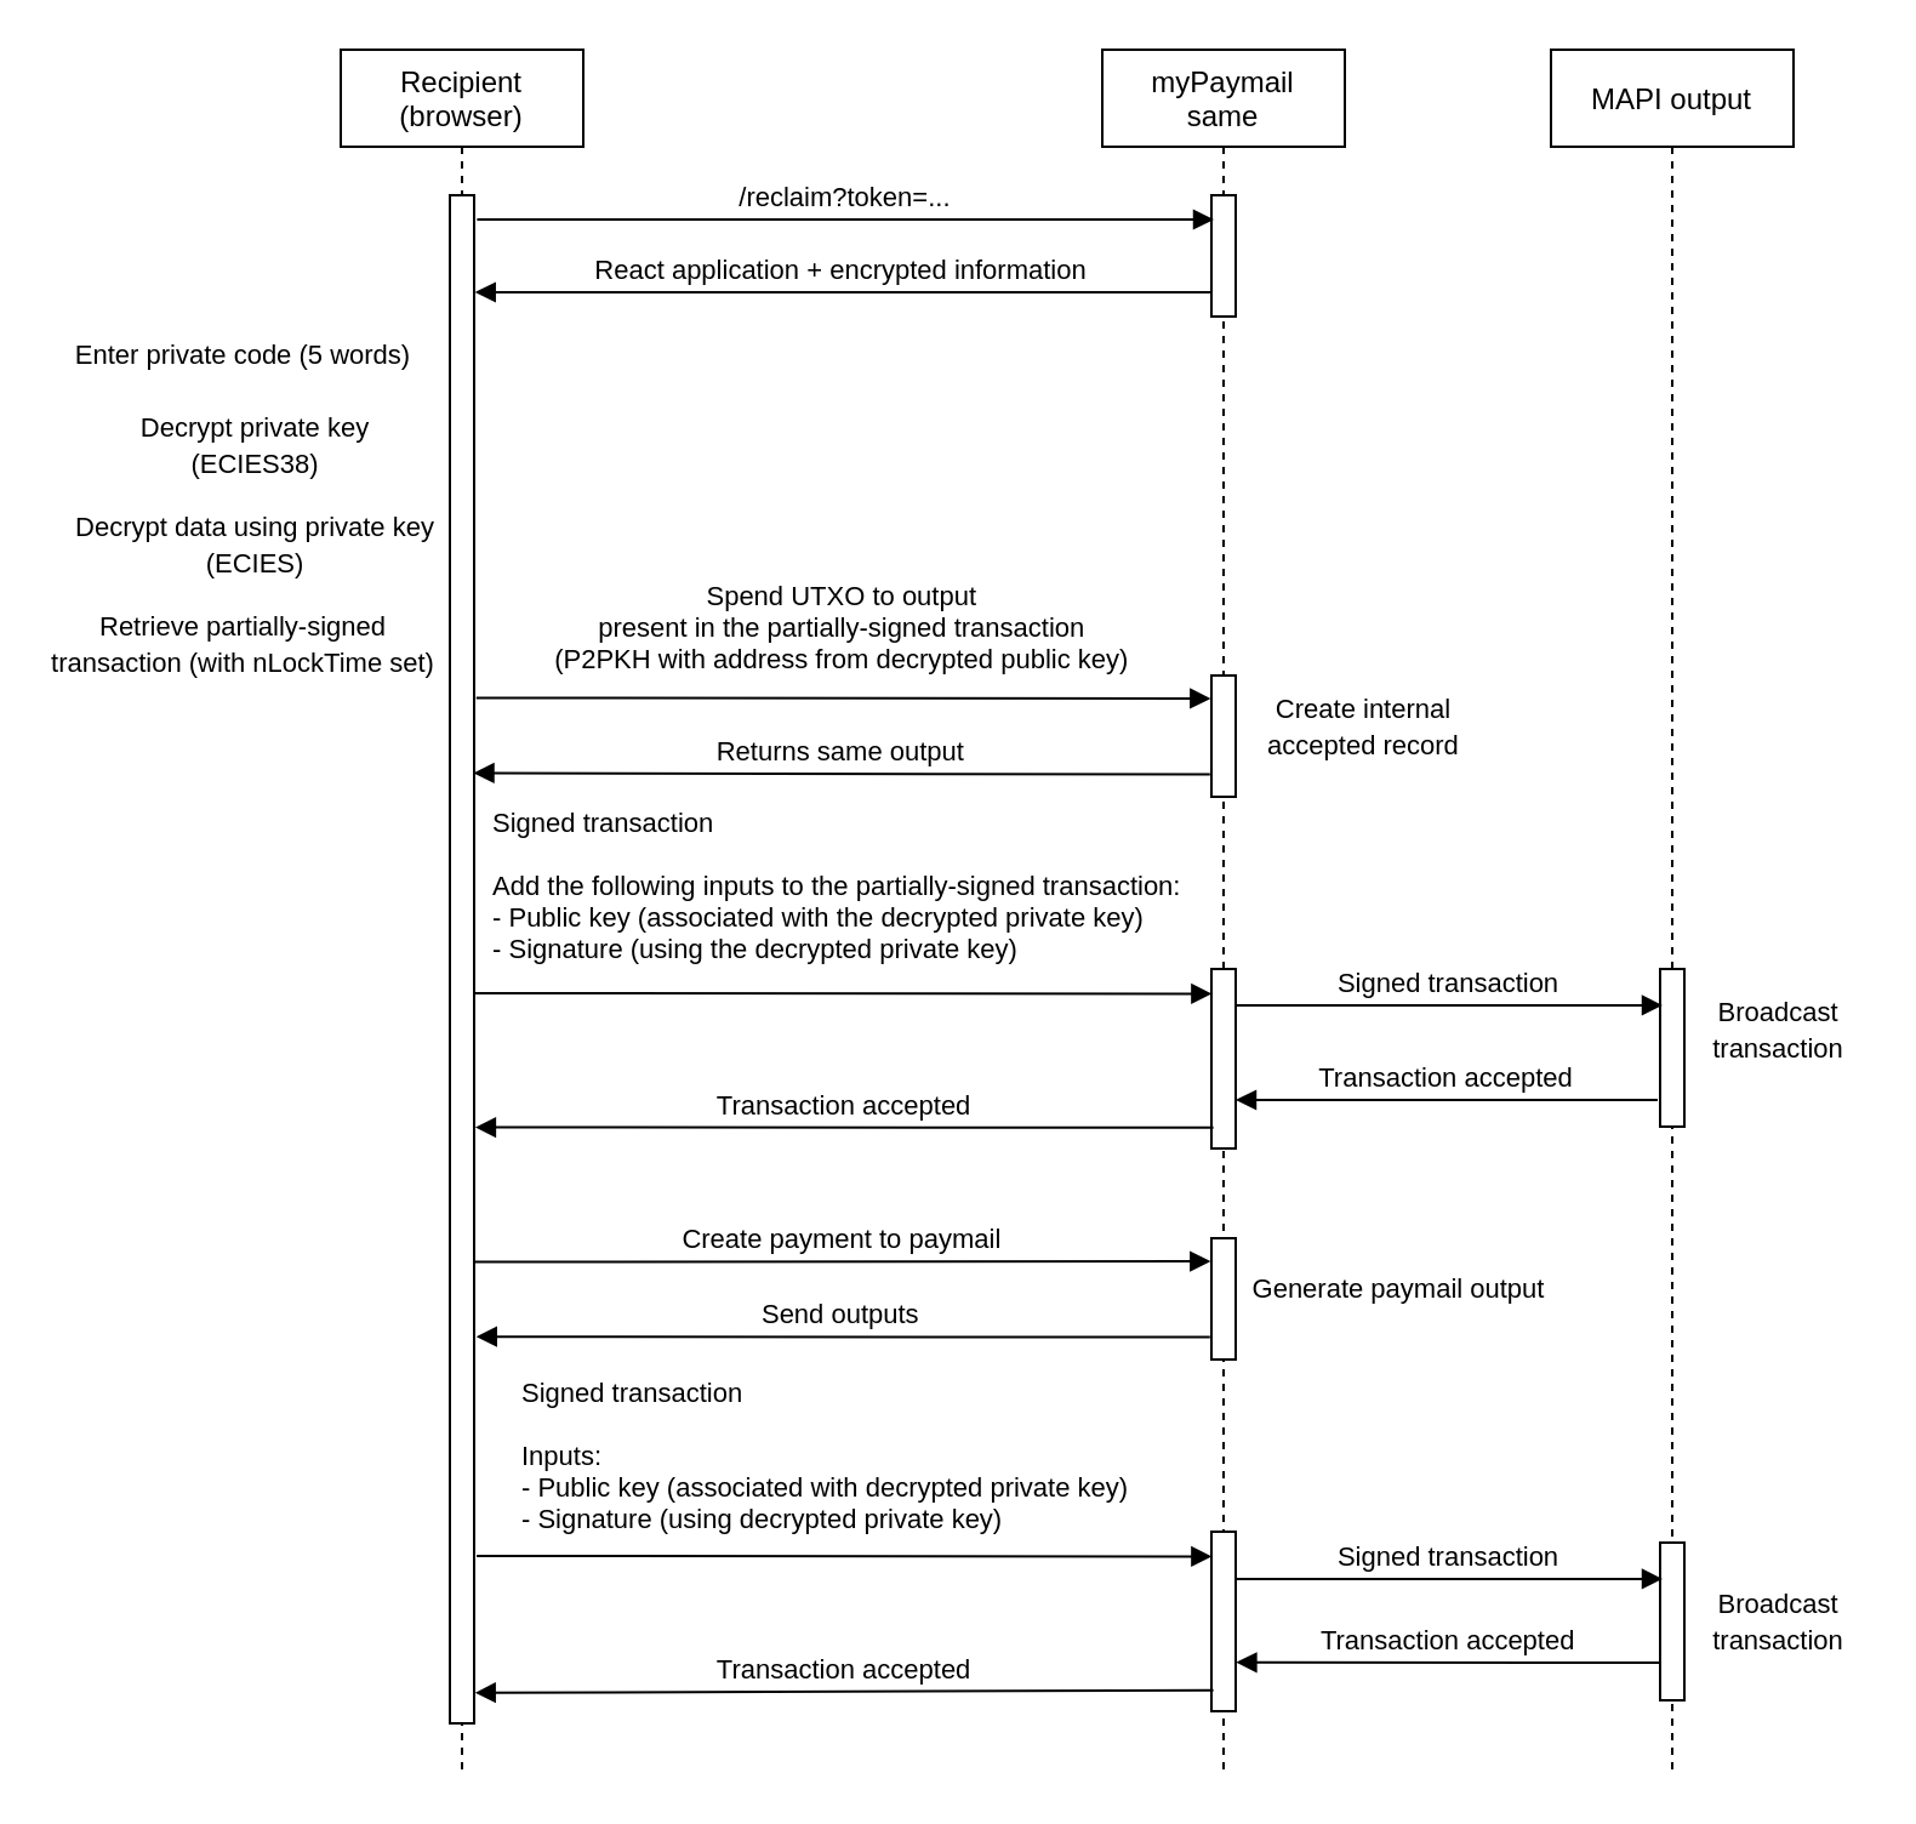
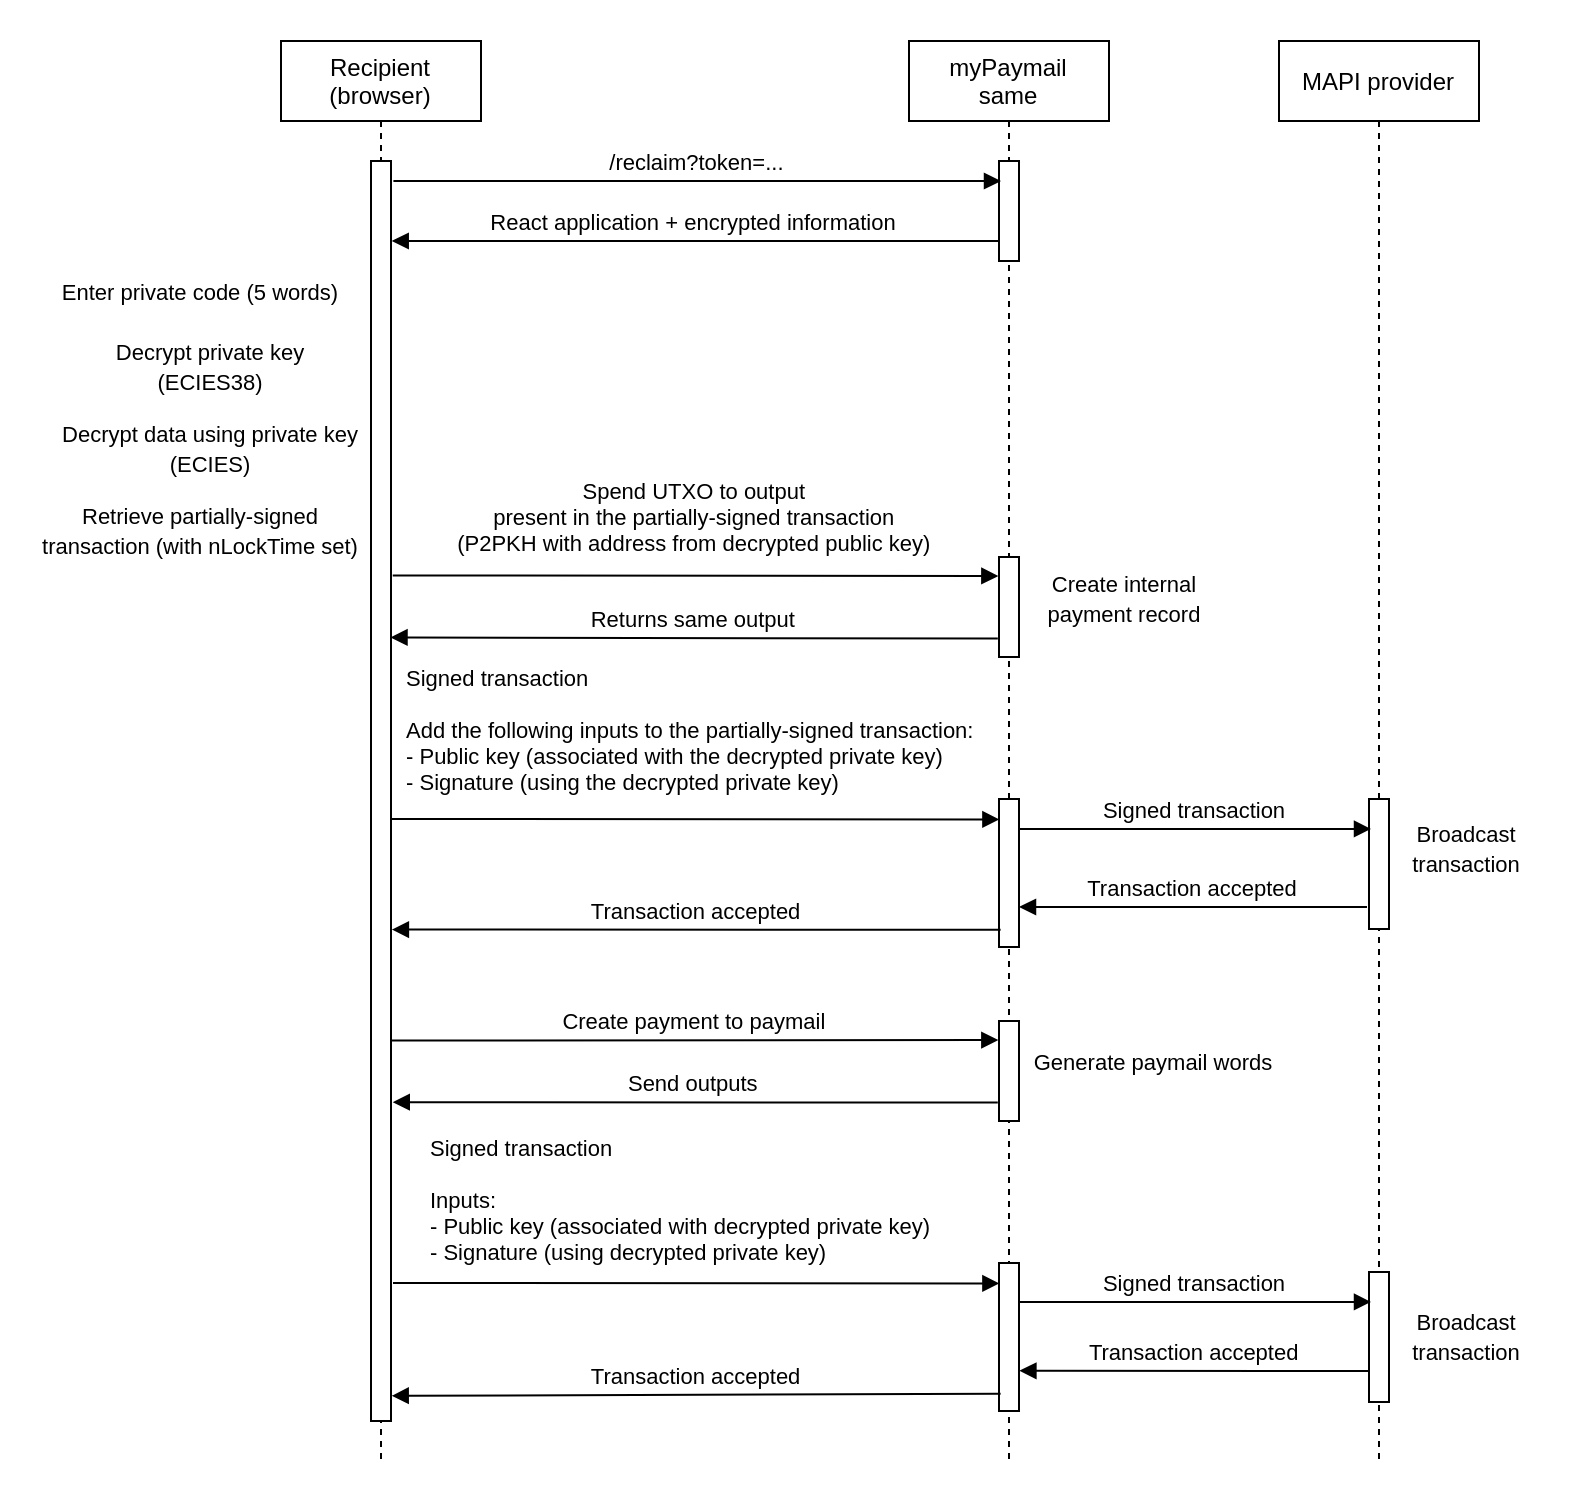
  <mxCell id="0" />
  <mxCell id="1" parent="0" />
  <mxCell id="2" value="Recipient&#10;(browser)" style="shape=umlLifeline;perimeter=lifelinePerimeter;container=1;collapsible=0;recursiveResize=0;rounded=0;shadow=0;strokeWidth=1;" vertex="1" parent="1"><mxGeometry x="140" y="20" width="100" height="710" as="geometry" /></mxCell>
  <mxCell id="3" value="" style="points=[];perimeter=orthogonalPerimeter;rounded=0;shadow=0;strokeWidth=1;" vertex="1" parent="2"><mxGeometry x="45" y="60" width="10" height="630" as="geometry" /></mxCell>
  <mxCell id="4" value="Spend UTXO to output&#10;present in the partially-signed transaction&#10;(P2PKH with address from decrypted public key)" style="verticalAlign=bottom;endArrow=block;shadow=0;strokeWidth=1;entryX=-0.033;entryY=0.19;entryDx=0;entryDy=0;entryPerimeter=0;exitX=1.087;exitY=0.46;exitDx=0;exitDy=0;exitPerimeter=0;" edge="1" parent="1" target="7"><mxGeometry x="-0.002" y="7" relative="1" as="geometry"><mxPoint x="195.87" y="287.24" as="sourcePoint" /><mxPoint x="440.4" y="288" as="targetPoint" /><mxPoint as="offset" /></mxGeometry></mxCell>
  <mxCell id="5" value="Returns same output" style="verticalAlign=bottom;endArrow=block;shadow=0;strokeWidth=1;exitX=-0.06;exitY=0.816;exitDx=0;exitDy=0;exitPerimeter=0;entryX=0.976;entryY=0.55;entryDx=0;entryDy=0;entryPerimeter=0;" edge="1" parent="1" source="7"><mxGeometry x="0.003" relative="1" as="geometry"><mxPoint x="439" y="318" as="sourcePoint" /><mxPoint x="194.76" y="318.2" as="targetPoint" /><mxPoint as="offset" /></mxGeometry></mxCell>
  <mxCell id="6" value="myPaymail&#10;same" style="shape=umlLifeline;perimeter=lifelinePerimeter;container=1;collapsible=0;recursiveResize=0;rounded=0;shadow=0;strokeWidth=1;" vertex="1" parent="1"><mxGeometry x="454" y="20" width="100" height="710" as="geometry" /></mxCell>
  <mxCell id="7" value="" style="points=[];perimeter=orthogonalPerimeter;rounded=0;shadow=0;strokeWidth=1;" vertex="1" parent="6"><mxGeometry x="45" y="258" width="10" height="50" as="geometry" /></mxCell>
  <mxCell id="8" value="" style="points=[];perimeter=orthogonalPerimeter;rounded=0;shadow=0;strokeWidth=1;" vertex="1" parent="6"><mxGeometry x="45" y="379" width="10" height="74" as="geometry" /></mxCell>
  <mxCell id="9" value="" style="points=[];perimeter=orthogonalPerimeter;rounded=0;shadow=0;strokeWidth=1;" vertex="1" parent="6"><mxGeometry x="45" y="490" width="10" height="50" as="geometry" /></mxCell>
  <mxCell id="10" value="" style="points=[];perimeter=orthogonalPerimeter;rounded=0;shadow=0;strokeWidth=1;" vertex="1" parent="6"><mxGeometry x="45" y="611" width="10" height="74" as="geometry" /></mxCell>
  <mxCell id="11" value="Signed transaction&#10;&#10;Add the following inputs to the partially-signed transaction:&#10;- Public key (associated with the decrypted private key)&#10;- Signature (using the decrypted private key)" style="verticalAlign=bottom;endArrow=block;shadow=0;strokeWidth=1;align=left;entryX=0.02;entryY=0.138;entryDx=0;entryDy=0;entryPerimeter=0;" edge="1" parent="1" target="8"><mxGeometry x="-0.963" y="9" relative="1" as="geometry"><mxPoint x="195" y="409" as="sourcePoint" /><mxPoint x="460" y="408" as="targetPoint" /><mxPoint as="offset" /></mxGeometry></mxCell>
  <mxCell id="12" value="Transaction accepted" style="verticalAlign=bottom;endArrow=block;shadow=0;strokeWidth=1;exitX=0.08;exitY=0.883;exitDx=0;exitDy=0;exitPerimeter=0;entryX=1.045;entryY=0.61;entryDx=0;entryDy=0;entryPerimeter=0;" edge="1" parent="1" source="8" target="3"><mxGeometry relative="1" as="geometry"><mxPoint x="430" y="525" as="sourcePoint" /><mxPoint x="200" y="464" as="targetPoint" /></mxGeometry></mxCell>
- <mxCell id="13" value="&lt;font style=&quot;font-size: 11px&quot;&gt;Create internal accepted record&lt;/font&gt;" style="text;html=1;strokeColor=none;fillColor=none;align=center;verticalAlign=middle;whiteSpace=wrap;rounded=0;" vertex="1" parent="1"><mxGeometry x="514" y="278" width="96" height="41" as="geometry" /></mxCell>
- <mxCell id="14" value="MAPI output" style="shape=umlLifeline;perimeter=lifelinePerimeter;container=1;collapsible=0;recursiveResize=0;rounded=0;shadow=0;strokeWidth=1;" vertex="1" parent="1"><mxGeometry x="639" y="20" width="100" height="710" as="geometry" /></mxCell>
+ <mxCell id="13" value="&lt;font style=&quot;font-size: 11px&quot;&gt;Create internal payment record&lt;/font&gt;" style="text;html=1;strokeColor=none;fillColor=none;align=center;verticalAlign=middle;whiteSpace=wrap;rounded=0;" vertex="1" parent="1"><mxGeometry x="514" y="278" width="96" height="41" as="geometry" /></mxCell>
+ <mxCell id="14" value="MAPI provider" style="shape=umlLifeline;perimeter=lifelinePerimeter;container=1;collapsible=0;recursiveResize=0;rounded=0;shadow=0;strokeWidth=1;" vertex="1" parent="1"><mxGeometry x="639" y="20" width="100" height="710" as="geometry" /></mxCell>
  <mxCell id="15" value="" style="points=[];perimeter=orthogonalPerimeter;rounded=0;shadow=0;strokeWidth=1;" vertex="1" parent="14"><mxGeometry x="45" y="379" width="10" height="65" as="geometry" /></mxCell>
  <mxCell id="16" value="Signed transaction" style="verticalAlign=bottom;endArrow=block;shadow=0;strokeWidth=1;entryX=0.1;entryY=0.23;entryDx=0;entryDy=0;entryPerimeter=0;" edge="1" parent="1" source="8" target="15"><mxGeometry relative="1" as="geometry"><mxPoint x="508" y="525" as="sourcePoint" /><mxPoint x="679" y="413" as="targetPoint" /></mxGeometry></mxCell>
  <mxCell id="17" value="&lt;font style=&quot;font-size: 11px&quot;&gt;Broadcast transaction&lt;/font&gt;" style="text;html=1;strokeColor=none;fillColor=none;align=center;verticalAlign=middle;whiteSpace=wrap;rounded=0;" vertex="1" parent="1"><mxGeometry x="698" y="399" width="70" height="50" as="geometry" /></mxCell>
  <mxCell id="18" value="Transaction accepted" style="verticalAlign=bottom;endArrow=block;shadow=0;strokeWidth=1;" edge="1" parent="1"><mxGeometry relative="1" as="geometry"><mxPoint x="683" y="453" as="sourcePoint" /><mxPoint x="509" y="453" as="targetPoint" /><Array as="points" /></mxGeometry></mxCell>
  <mxCell id="19" value="&lt;font style=&quot;font-size: 11px&quot;&gt;Enter private code (5 words)&lt;/font&gt;" style="text;html=1;strokeColor=none;fillColor=none;align=center;verticalAlign=middle;whiteSpace=wrap;rounded=0;" vertex="1" parent="1"><mxGeometry x="20" y="130" width="160" height="32" as="geometry" /></mxCell>
  <mxCell id="20" value="&lt;font style=&quot;font-size: 11px&quot;&gt;Decrypt data using private key (ECIES)&lt;/font&gt;" style="text;html=1;strokeColor=none;fillColor=none;align=center;verticalAlign=middle;whiteSpace=wrap;rounded=0;" vertex="1" parent="1"><mxGeometry x="30" y="203" width="150" height="41" as="geometry" /></mxCell>
  <mxCell id="21" value="&lt;font style=&quot;font-size: 11px&quot;&gt;Decrypt private key (ECIES38)&lt;/font&gt;" style="text;html=1;strokeColor=none;fillColor=none;align=center;verticalAlign=middle;whiteSpace=wrap;rounded=0;" vertex="1" parent="1"><mxGeometry x="35" y="162" width="140" height="41" as="geometry" /></mxCell>
  <mxCell id="22" value="" style="points=[];perimeter=orthogonalPerimeter;rounded=0;shadow=0;strokeWidth=1;" vertex="1" parent="1"><mxGeometry x="499" y="80" width="10" height="50" as="geometry" /></mxCell>
  <mxCell id="23" value="/reclaim?token=..." style="verticalAlign=bottom;endArrow=block;shadow=0;strokeWidth=1;exitX=1.087;exitY=0.46;exitDx=0;exitDy=0;exitPerimeter=0;entryX=0.1;entryY=0.2;entryDx=0;entryDy=0;entryPerimeter=0;" edge="1" parent="1" target="22"><mxGeometry relative="1" as="geometry"><mxPoint x="196.2" y="90" as="sourcePoint" /><mxPoint x="490" y="90" as="targetPoint" /></mxGeometry></mxCell>
  <mxCell id="24" value="React application + encrypted information" style="verticalAlign=bottom;endArrow=block;shadow=0;strokeWidth=1;entryX=0.976;entryY=0.55;entryDx=0;entryDy=0;entryPerimeter=0;exitX=-0.049;exitY=0.8;exitDx=0;exitDy=0;exitPerimeter=0;" edge="1" parent="1" source="22"><mxGeometry x="0.003" relative="1" as="geometry"><mxPoint x="490" y="120" as="sourcePoint" /><mxPoint x="195.36" y="120" as="targetPoint" /><mxPoint as="offset" /></mxGeometry></mxCell>
  <mxCell id="25" value="&lt;font style=&quot;font-size: 11px&quot;&gt;Retrieve partially-signed transaction (with nLockTime set)&lt;/font&gt;" style="text;html=1;strokeColor=none;fillColor=none;align=center;verticalAlign=middle;whiteSpace=wrap;rounded=0;" vertex="1" parent="1"><mxGeometry x="20" y="244" width="160" height="41" as="geometry" /></mxCell>
  <mxCell id="26" value="Create payment to paymail" style="verticalAlign=bottom;endArrow=block;shadow=0;strokeWidth=1;entryX=-0.033;entryY=0.19;entryDx=0;entryDy=0;entryPerimeter=0;exitX=0.992;exitY=0.698;exitDx=0;exitDy=0;exitPerimeter=0;" edge="1" parent="1" target="9" source="3"><mxGeometry relative="1" as="geometry"><mxPoint x="200.87" y="519.24" as="sourcePoint" /><mxPoint x="445.4" y="520" as="targetPoint" /></mxGeometry></mxCell>
  <mxCell id="27" value="Send outputs" style="verticalAlign=bottom;endArrow=block;shadow=0;strokeWidth=1;exitX=-0.06;exitY=0.816;exitDx=0;exitDy=0;exitPerimeter=0;entryX=1.088;entryY=0.747;entryDx=0;entryDy=0;entryPerimeter=0;" edge="1" parent="1" source="9" target="3"><mxGeometry x="0.003" relative="1" as="geometry"><mxPoint x="444" y="550" as="sourcePoint" /><mxPoint x="199.76" y="550.2" as="targetPoint" /><mxPoint as="offset" /></mxGeometry></mxCell>
  <mxCell id="28" value="Signed transaction&#10;&#10;Inputs:&#10;- Public key (associated with decrypted private key)&#10;- Signature (using decrypted private key)" style="verticalAlign=bottom;endArrow=block;shadow=0;strokeWidth=1;align=left;entryX=0.02;entryY=0.138;entryDx=0;entryDy=0;entryPerimeter=0;" edge="1" parent="1" target="10"><mxGeometry x="-0.889" y="6" relative="1" as="geometry"><mxPoint x="196" y="641" as="sourcePoint" /><mxPoint x="465" y="640" as="targetPoint" /><mxPoint as="offset" /></mxGeometry></mxCell>
  <mxCell id="29" value="Transaction accepted" style="verticalAlign=bottom;endArrow=block;shadow=0;strokeWidth=1;exitX=0.08;exitY=0.883;exitDx=0;exitDy=0;exitPerimeter=0;entryX=1.035;entryY=0.98;entryDx=0;entryDy=0;entryPerimeter=0;" edge="1" parent="1" source="10" target="3"><mxGeometry relative="1" as="geometry"><mxPoint x="435" y="757" as="sourcePoint" /><mxPoint x="200.6" y="692.616" as="targetPoint" /></mxGeometry></mxCell>
- <mxCell id="30" value="&lt;font style=&quot;font-size: 11px&quot;&gt;Generate paymail output&lt;/font&gt;" style="text;html=1;strokeColor=none;fillColor=none;align=center;verticalAlign=middle;whiteSpace=wrap;rounded=0;" vertex="1" parent="1"><mxGeometry x="514" y="510" width="125" height="41" as="geometry" /></mxCell>
+ <mxCell id="30" value="&lt;font style=&quot;font-size: 11px&quot;&gt;Generate paymail words&lt;/font&gt;" style="text;html=1;strokeColor=none;fillColor=none;align=center;verticalAlign=middle;whiteSpace=wrap;rounded=0;" vertex="1" parent="1"><mxGeometry x="514" y="510" width="125" height="41" as="geometry" /></mxCell>
  <mxCell id="31" value="" style="points=[];perimeter=orthogonalPerimeter;rounded=0;shadow=0;strokeWidth=1;" vertex="1" parent="1"><mxGeometry x="684" y="635.5" width="10" height="65" as="geometry" /></mxCell>
  <mxCell id="32" value="Signed transaction" style="verticalAlign=bottom;endArrow=block;shadow=0;strokeWidth=1;entryX=0.1;entryY=0.23;entryDx=0;entryDy=0;entryPerimeter=0;" edge="1" parent="1" source="10" target="31"><mxGeometry relative="1" as="geometry"><mxPoint x="479" y="757" as="sourcePoint" /><mxPoint x="650" y="645" as="targetPoint" /></mxGeometry></mxCell>
  <mxCell id="33" value="&lt;font style=&quot;font-size: 11px&quot;&gt;Broadcast transaction&lt;/font&gt;" style="text;html=1;strokeColor=none;fillColor=none;align=center;verticalAlign=middle;whiteSpace=wrap;rounded=0;" vertex="1" parent="1"><mxGeometry x="698" y="643" width="70" height="50" as="geometry" /></mxCell>
  <mxCell id="34" value="Transaction accepted" style="verticalAlign=bottom;endArrow=block;shadow=0;strokeWidth=1;exitX=-0.016;exitY=0.761;exitDx=0;exitDy=0;exitPerimeter=0;entryX=1.021;entryY=0.728;entryDx=0;entryDy=0;entryPerimeter=0;" edge="1" parent="1" source="31" target="10"><mxGeometry relative="1" as="geometry"><mxPoint x="680" y="685" as="sourcePoint" /><mxPoint x="510" y="685" as="targetPoint" /><Array as="points" /></mxGeometry></mxCell>
